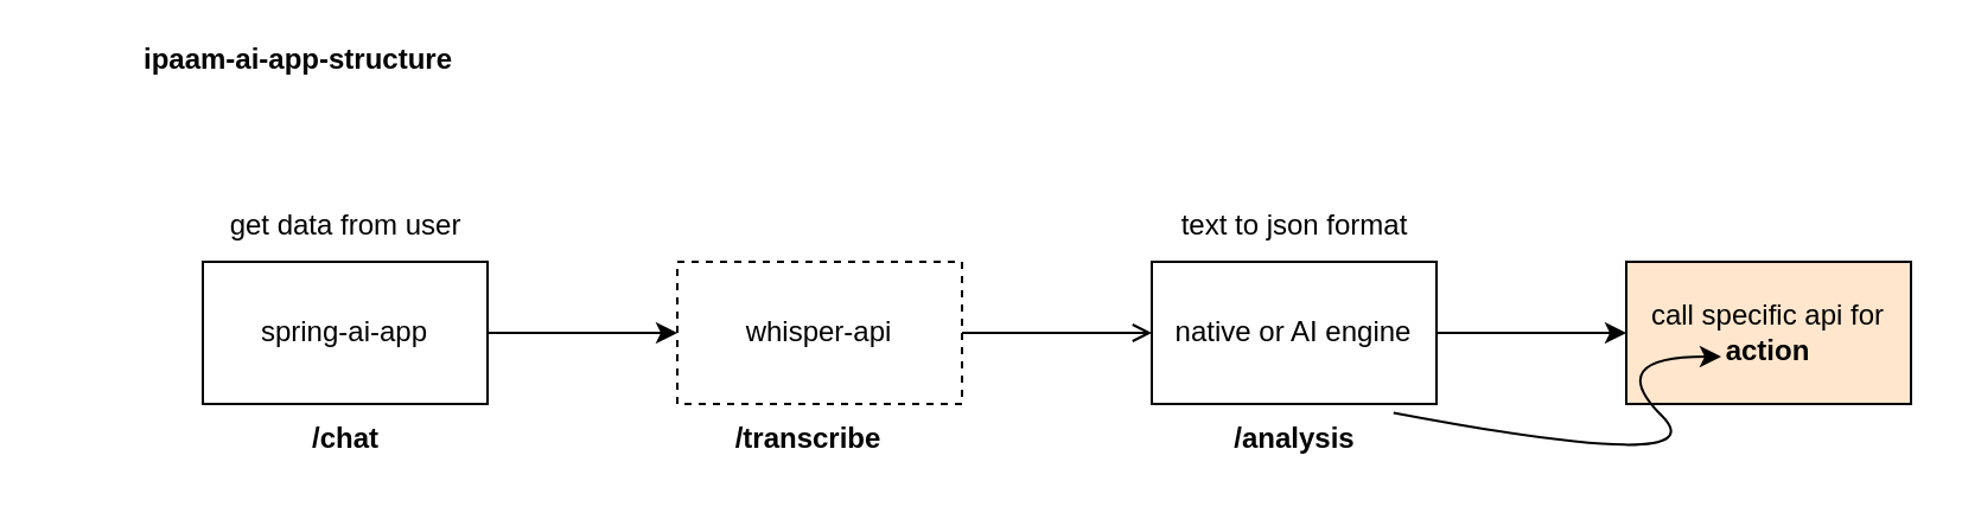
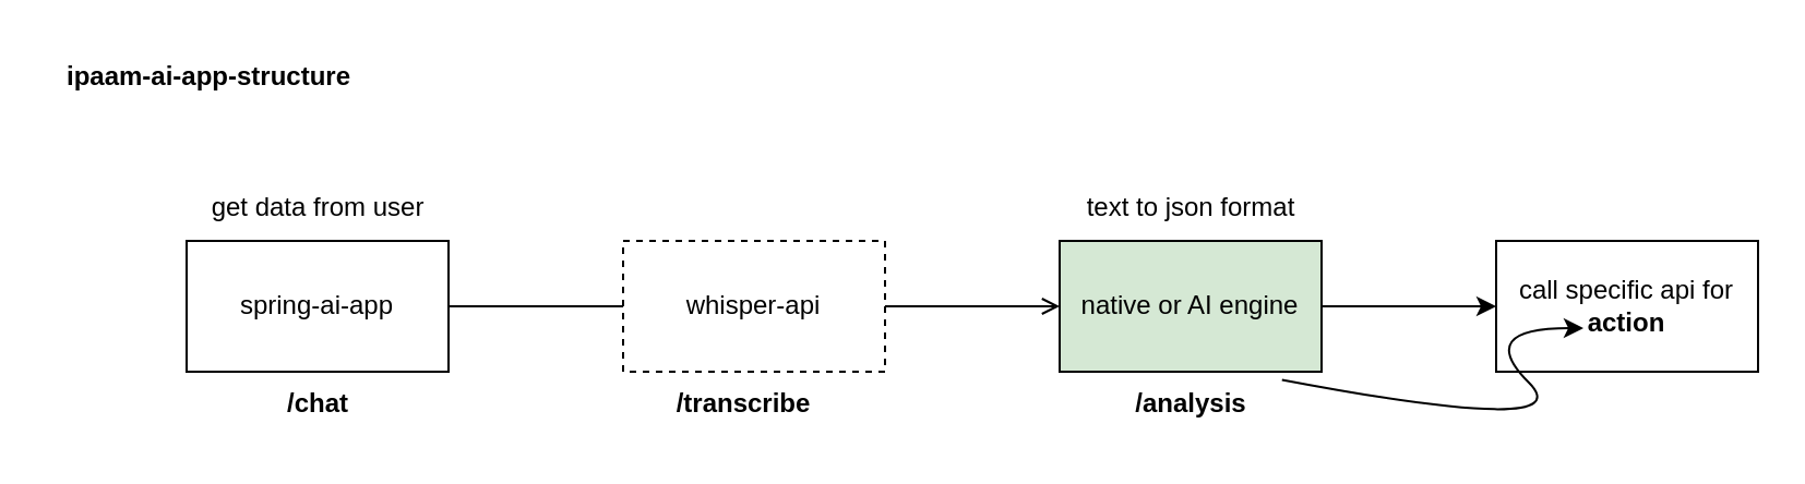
  <mxCell id="0" />
  <mxCell id="1" parent="0" />
- <mxCell id="2" style="edgeStyle=orthogonalEdgeStyle;rounded=0;orthogonalLoop=1;jettySize=auto;html=1;entryX=0;entryY=0.5;entryDx=0;entryDy=0;" edge="1" parent="1" source="3" target="5"><mxGeometry relative="1" as="geometry" /></mxCell>
+ <mxCell id="2" style="edgeStyle=orthogonalEdgeStyle;rounded=0;orthogonalLoop=1;jettySize=auto;html=1;entryX=0;entryY=0.5;entryDx=0;entryDy=0;endArrow=none;" edge="1" parent="1" source="3" target="5"><mxGeometry relative="1" as="geometry" /></mxCell>
  <mxCell id="3" value="spring-ai-app" style="rounded=0;whiteSpace=wrap;html=1;" vertex="1" parent="1"><mxGeometry x="85" y="110" width="120" height="60" as="geometry" /></mxCell>
  <mxCell id="4" style="edgeStyle=orthogonalEdgeStyle;rounded=0;orthogonalLoop=1;jettySize=auto;html=1;endArrow=open;" edge="1" parent="1" source="5" target="7"><mxGeometry relative="1" as="geometry" /></mxCell>
  <mxCell id="5" value="whisper-api" style="rounded=0;whiteSpace=wrap;html=1;dashed=1;" vertex="1" parent="1"><mxGeometry x="285" y="110" width="120" height="60" as="geometry" /></mxCell>
  <mxCell id="6" style="edgeStyle=orthogonalEdgeStyle;rounded=0;orthogonalLoop=1;jettySize=auto;html=1;entryX=0;entryY=0.5;entryDx=0;entryDy=0;" edge="1" parent="1" source="7" target="10"><mxGeometry relative="1" as="geometry" /></mxCell>
- <mxCell id="7" value="native or AI engine" style="rounded=0;whiteSpace=wrap;html=1;" vertex="1" parent="1"><mxGeometry x="485" y="110" width="120" height="60" as="geometry" /></mxCell>
+ <mxCell id="7" value="native or AI engine" style="rounded=0;whiteSpace=wrap;html=1;fillColor=#d5e8d4;" vertex="1" parent="1"><mxGeometry x="485" y="110" width="120" height="60" as="geometry" /></mxCell>
  <mxCell id="8" value="&lt;span style=&quot;color: light-dark(rgb(0, 0, 0), rgb(0, 204, 204));&quot;&gt;text to json format&lt;/span&gt;" style="text;html=1;align=center;verticalAlign=middle;resizable=0;points=[];autosize=1;strokeColor=none;fillColor=none;" vertex="1" parent="1"><mxGeometry x="485" y="80" width="120" height="30" as="geometry" /></mxCell>
  <mxCell id="9" value="&lt;span style=&quot;color: light-dark(rgb(0, 0, 0), rgb(0, 204, 204));&quot;&gt;get data from user&lt;/span&gt;" style="text;html=1;align=center;verticalAlign=middle;resizable=0;points=[];autosize=1;strokeColor=none;fillColor=none;" vertex="1" parent="1"><mxGeometry x="85" y="80" width="120" height="30" as="geometry" /></mxCell>
- <mxCell id="10" value="call specific api for &lt;b&gt;&lt;span style=&quot;color: light-dark(rgb(0, 0, 0), rgb(0, 153, 0));&quot;&gt;action&lt;/span&gt;&lt;/b&gt;" style="rounded=0;whiteSpace=wrap;html=1;fillColor=#ffe6cc;" vertex="1" parent="1"><mxGeometry x="685" y="110" width="120" height="60" as="geometry" /></mxCell>
+ <mxCell id="10" value="call specific api for &lt;b&gt;&lt;span style=&quot;color: light-dark(rgb(0, 0, 0), rgb(0, 153, 0));&quot;&gt;action&lt;/span&gt;&lt;/b&gt;" style="rounded=0;whiteSpace=wrap;html=1;" vertex="1" parent="1"><mxGeometry x="685" y="110" width="120" height="60" as="geometry" /></mxCell>
  <mxCell id="11" value="" style="curved=1;endArrow=classic;html=1;rounded=0;exitX=0.849;exitY=1.062;exitDx=0;exitDy=0;exitPerimeter=0;" edge="1" parent="1" source="7"><mxGeometry width="50" height="50" relative="1" as="geometry"><mxPoint x="675" y="200" as="sourcePoint" /><mxPoint x="725" y="150" as="targetPoint" /><Array as="points"><mxPoint x="725" y="200" /><mxPoint x="675" y="150" /></Array></mxGeometry></mxCell>
  <mxCell id="12" value="&lt;b&gt;&lt;span style=&quot;color: light-dark(rgb(0, 0, 0), rgb(0, 102, 204));&quot;&gt;/chat&lt;/span&gt;&lt;/b&gt;" style="text;html=1;align=center;verticalAlign=middle;resizable=0;points=[];autosize=1;strokeColor=none;fillColor=none;" vertex="1" parent="1"><mxGeometry x="120" y="170" width="50" height="30" as="geometry" /></mxCell>
  <mxCell id="13" value="&lt;span style=&quot;color: light-dark(rgb(0, 0, 0), rgb(0, 102, 204));&quot;&gt;&lt;b&gt;/transcribe&lt;/b&gt;&lt;/span&gt;" style="text;html=1;align=center;verticalAlign=middle;resizable=0;points=[];autosize=1;strokeColor=none;fillColor=none;" vertex="1" parent="1"><mxGeometry x="300" y="170" width="80" height="30" as="geometry" /></mxCell>
  <mxCell id="14" value="&lt;span style=&quot;color: light-dark(rgb(0, 0, 0), rgb(0, 102, 204));&quot;&gt;&lt;b&gt;/analysis&lt;/b&gt;&lt;/span&gt;" style="text;html=1;align=center;verticalAlign=middle;resizable=0;points=[];autosize=1;strokeColor=none;fillColor=none;" vertex="1" parent="1"><mxGeometry x="510" y="170" width="70" height="30" as="geometry" /></mxCell>
- <mxCell id="15" value="&lt;b&gt;&lt;span style=&quot;color: light-dark(rgb(0, 0, 0), rgb(153, 0, 0));&quot;&gt;ipaam-ai-app-structure&lt;/span&gt;&lt;/b&gt;" style="text;html=1;align=center;verticalAlign=middle;resizable=0;points=[];autosize=1;strokeColor=none;fillColor=none;" vertex="1" parent="1"><mxGeometry x="50" y="10" width="150" height="30" as="geometry" /></mxCell>
+ <mxCell id="15" value="&lt;b&gt;&lt;span style=&quot;color: light-dark(rgb(0, 0, 0), rgb(153, 0, 0));&quot;&gt;ipaam-ai-app-structure&lt;/span&gt;&lt;/b&gt;" style="text;html=1;align=center;verticalAlign=middle;resizable=0;points=[];autosize=1;strokeColor=none;fillColor=none;" vertex="1" parent="1"><mxGeometry x="20" y="20" width="150" height="30" as="geometry" /></mxCell>
